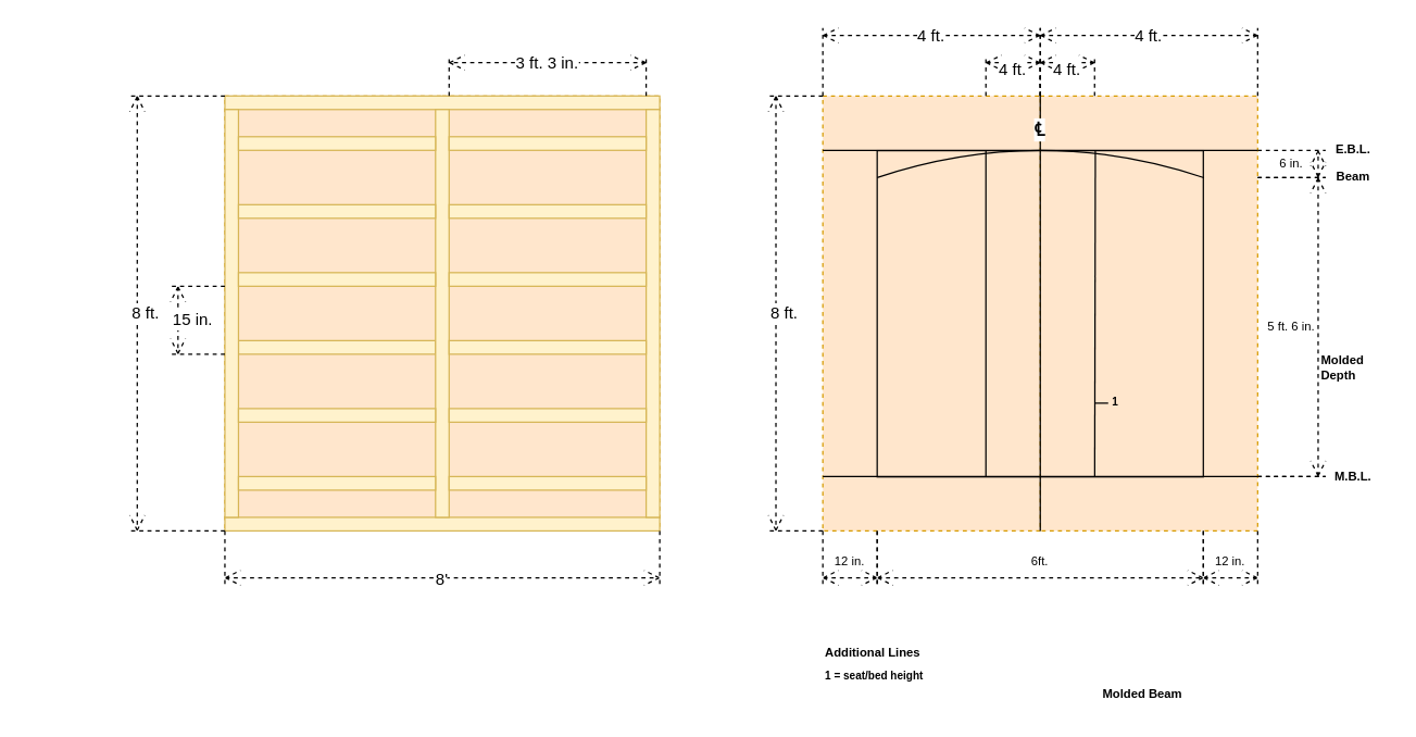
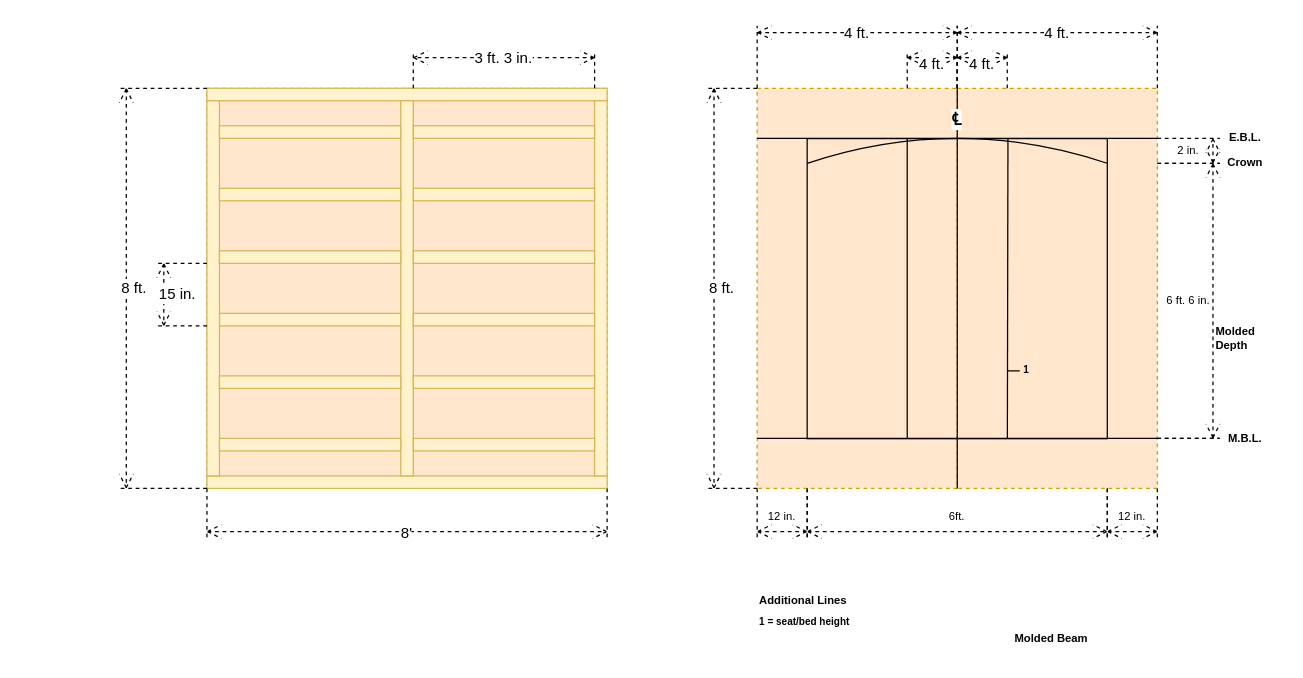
  <mxCell id="0" />
  <mxCell id="1" parent="0" />
  <mxCell id="2" value="" style="rounded=0;whiteSpace=wrap;html=1;fillColor=#ffe6cc;strokeColor=#d79b00;dashed=1;strokeWidth=1;perimeterSpacing=18;" vertex="1" parent="1"><mxGeometry x="765" y="70" width="160" height="320" as="geometry" /></mxCell>
  <mxCell id="3" value="" style="rounded=0;whiteSpace=wrap;html=1;fillColor=#ffe6cc;strokeColor=#d79b00;dashed=1;" vertex="1" parent="1"><mxGeometry x="605" y="70" width="160" height="320" as="geometry" /></mxCell>
  <mxCell id="4" value="8 ft." style="shape=dimension;direction=south;whiteSpace=wrap;html=1;align=left;points=[];verticalAlign=middle;labelBackgroundColor=#ffffff;dashed=1;strokeColor=default;strokeWidth=1;fillColor=default;" vertex="1" parent="1"><mxGeometry x="565" y="70" width="40" height="320" as="geometry" /></mxCell>
  <mxCell id="5" value="" style="whiteSpace=wrap;html=1;aspect=fixed;strokeColor=default;strokeWidth=1;fillColor=none;" vertex="1" parent="1"><mxGeometry x="645" y="110.24" width="240" height="240" as="geometry" /></mxCell>
  <mxCell id="6" value="12 in." style="shape=dimension;whiteSpace=wrap;html=1;align=center;points=[];verticalAlign=middle;spacingBottom=-5;labelBackgroundColor=#ffffff;dashed=1;strokeColor=default;strokeWidth=1;fillColor=default;fontSize=9;horizontal=1;" vertex="1" parent="1"><mxGeometry x="605" y="390" width="40" height="40" as="geometry" /></mxCell>
  <mxCell id="7" value="12 in." style="shape=dimension;whiteSpace=wrap;html=1;align=center;points=[];verticalAlign=middle;spacingBottom=-5;labelBackgroundColor=#ffffff;dashed=1;strokeColor=default;strokeWidth=1;fillColor=default;fontSize=9;horizontal=1;" vertex="1" parent="1"><mxGeometry x="885" y="390" width="40" height="40" as="geometry" /></mxCell>
  <mxCell id="8" value="6ft. " style="shape=dimension;whiteSpace=wrap;html=1;align=center;points=[];verticalAlign=middle;spacingBottom=-5;labelBackgroundColor=#ffffff;dashed=1;strokeColor=default;strokeWidth=1;fillColor=default;fontSize=9;horizontal=1;" vertex="1" parent="1"><mxGeometry x="645" y="390" width="240" height="40" as="geometry" /></mxCell>
  <mxCell id="9" value="" style="curved=1;endArrow=none;html=1;rounded=0;fontSize=9;strokeColor=#000000;endFill=0;entryX=1.002;entryY=0.334;entryDx=0;entryDy=0;entryPerimeter=0;" edge="1" parent="1"><mxGeometry width="50" height="50" relative="1" as="geometry"><mxPoint x="645" y="130" as="sourcePoint" /><mxPoint x="885.48" y="130.16" as="targetPoint" /><Array as="points"><mxPoint x="765" y="90" /></Array></mxGeometry></mxCell>
- <mxCell id="10" value="6 in." style="shape=dimension;direction=north;whiteSpace=wrap;html=1;align=center;points=[];verticalAlign=middle;labelBackgroundColor=#ffffff;dashed=1;fontSize=9;strokeColor=default;strokeWidth=1;fillColor=none;" vertex="1" parent="1"><mxGeometry x="925" y="110" width="50" height="20" as="geometry" /></mxCell>
- <mxCell id="11" value="Beam" style="text;html=1;align=center;verticalAlign=middle;resizable=0;points=[];autosize=1;strokeColor=none;fillColor=none;fontSize=9;fontStyle=1" vertex="1" parent="1"><mxGeometry x="970" y="120" width="50" height="20" as="geometry" /></mxCell>
+ <mxCell id="10" value="2 in." style="shape=dimension;direction=north;whiteSpace=wrap;html=1;align=center;points=[];verticalAlign=middle;labelBackgroundColor=#ffffff;dashed=1;fontSize=9;strokeColor=default;strokeWidth=1;fillColor=none;" vertex="1" parent="1"><mxGeometry x="925" y="110" width="50" height="20" as="geometry" /></mxCell>
+ <mxCell id="11" value="Crown" style="text;html=1;align=center;verticalAlign=middle;resizable=0;points=[];autosize=1;strokeColor=none;fillColor=none;fontSize=9;fontStyle=1" vertex="1" parent="1"><mxGeometry x="970" y="120" width="50" height="20" as="geometry" /></mxCell>
  <mxCell id="12" value="" style="endArrow=none;html=1;rounded=0;fontSize=9;strokeColor=#000000;startArrow=none;" edge="1" parent="1"><mxGeometry width="50" height="50" relative="1" as="geometry"><mxPoint x="765" y="70" as="sourcePoint" /><mxPoint x="765" y="390" as="targetPoint" /></mxGeometry></mxCell>
  <mxCell id="13" value="&lt;div align=&quot;center&quot;&gt;&lt;font size=&quot;1&quot;&gt;&lt;b&gt;&lt;span class=&quot;box&quot; style=&quot;font-size: 14px&quot;&gt;℄&lt;/span&gt;&lt;/b&gt;&lt;/font&gt;&lt;font size=&quot;1&quot;&gt;&lt;b&gt;&lt;span class=&quot;box&quot; style=&quot;font-size: 14px&quot;&gt;&lt;span class=&quot;box&quot;&gt;&lt;/span&gt; &lt;/span&gt;&lt;/b&gt;&lt;/font&gt;&lt;/div&gt;" style="text;whiteSpace=wrap;html=1;fontSize=9;align=center;labelBackgroundColor=default;spacing=2;spacingRight=0;" vertex="1" parent="1"><mxGeometry x="750" y="80" width="30" height="30" as="geometry" /></mxCell>
  <mxCell id="14" value="" style="endArrow=none;html=1;rounded=0;fontSize=9;strokeColor=#000000;startArrow=none;exitX=0.669;exitY=-0.002;exitDx=0;exitDy=0;exitPerimeter=0;entryX=0.667;entryY=1;entryDx=0;entryDy=0;entryPerimeter=0;" edge="1" parent="1" source="5" target="5"><mxGeometry width="50" height="50" relative="1" as="geometry"><mxPoint x="1245" y="20.24" as="sourcePoint" /><mxPoint x="1245" y="360.24" as="targetPoint" /></mxGeometry></mxCell>
  <mxCell id="15" value="" style="endArrow=none;html=1;rounded=0;fontSize=9;strokeColor=#000000;startArrow=none;" edge="1" parent="1"><mxGeometry width="50" height="50" relative="1" as="geometry"><mxPoint x="725" y="110" as="sourcePoint" /><mxPoint x="725" y="350" as="targetPoint" /></mxGeometry></mxCell>
  <mxCell id="16" value="" style="endArrow=none;html=1;rounded=0;fontSize=9;strokeColor=#000000;startArrow=none;entryX=0.125;entryY=0;entryDx=0;entryDy=0;entryPerimeter=0;" edge="1" parent="1" target="4"><mxGeometry width="50" height="50" relative="1" as="geometry"><mxPoint x="925" y="110" as="sourcePoint" /><mxPoint x="735" y="360" as="targetPoint" /></mxGeometry></mxCell>
  <mxCell id="17" value="" style="endArrow=none;html=1;rounded=0;fontSize=9;strokeColor=#000000;startArrow=none;entryX=0.125;entryY=0;entryDx=0;entryDy=0;entryPerimeter=0;" edge="1" parent="1"><mxGeometry width="50" height="50" relative="1" as="geometry"><mxPoint x="925" y="350" as="sourcePoint" /><mxPoint x="605" y="350" as="targetPoint" /></mxGeometry></mxCell>
  <mxCell id="18" value="E.B.L." style="text;html=1;align=center;verticalAlign=middle;resizable=0;points=[];autosize=1;strokeColor=none;fillColor=none;fontSize=9;fontStyle=1" vertex="1" parent="1"><mxGeometry x="970" y="100" width="50" height="20" as="geometry" /></mxCell>
  <mxCell id="19" value="M.B.L." style="text;html=1;align=center;verticalAlign=middle;resizable=0;points=[];autosize=1;strokeColor=none;fillColor=none;fontSize=9;fontStyle=1" vertex="1" parent="1"><mxGeometry x="970" y="340" width="50" height="20" as="geometry" /></mxCell>
  <mxCell id="20" value="" style="endArrow=none;dashed=1;html=1;rounded=0;fontSize=14;strokeColor=#000000;" edge="1" parent="1"><mxGeometry width="50" height="50" relative="1" as="geometry"><mxPoint x="925" y="350" as="sourcePoint" /><mxPoint x="975" y="350" as="targetPoint" /></mxGeometry></mxCell>
  <mxCell id="21" value="Molded Beam" style="text;html=1;align=center;verticalAlign=middle;resizable=0;points=[];autosize=1;strokeColor=none;fillColor=none;fontSize=9;fontStyle=1" vertex="1" parent="1"><mxGeometry x="795" y="500" width="90" height="20" as="geometry" /></mxCell>
- <mxCell id="22" value="5 ft. 6 in." style="shape=dimension;direction=north;whiteSpace=wrap;html=1;align=center;points=[];verticalAlign=middle;labelBackgroundColor=#ffffff;dashed=1;fontSize=9;strokeColor=default;strokeWidth=1;fillColor=none;" vertex="1" parent="1"><mxGeometry x="925" y="130" width="50" height="220" as="geometry" /></mxCell>
+ <mxCell id="22" value="6 ft. 6 in." style="shape=dimension;direction=north;whiteSpace=wrap;html=1;align=center;points=[];verticalAlign=middle;labelBackgroundColor=#ffffff;dashed=1;fontSize=9;strokeColor=default;strokeWidth=1;fillColor=none;" vertex="1" parent="1"><mxGeometry x="925" y="130" width="50" height="220" as="geometry" /></mxCell>
  <mxCell id="23" value="&lt;div align=&quot;left&quot;&gt;Molded&lt;/div&gt;&lt;div align=&quot;left&quot;&gt;Depth&lt;br&gt;&lt;/div&gt;" style="text;html=1;align=left;verticalAlign=middle;resizable=0;points=[];autosize=1;strokeColor=none;fillColor=none;fontSize=9;fontStyle=1" vertex="1" parent="1"><mxGeometry x="970" y="255" width="50" height="30" as="geometry" /></mxCell>
  <mxCell id="24" value="4 ft." style="shape=dimension;direction=west;whiteSpace=wrap;html=1;align=center;points=[];verticalAlign=top;spacingTop=-8;labelBackgroundColor=#ffffff;dashed=1;strokeColor=default;strokeWidth=1;fillColor=default;" vertex="1" parent="1"><mxGeometry x="605" y="20" width="160" height="50" as="geometry" /></mxCell>
  <mxCell id="25" value="4 ft." style="shape=dimension;direction=west;whiteSpace=wrap;html=1;align=center;points=[];verticalAlign=top;spacingTop=-8;labelBackgroundColor=#ffffff;dashed=1;strokeColor=default;strokeWidth=1;fillColor=default;" vertex="1" parent="1"><mxGeometry x="765" y="20" width="160" height="50" as="geometry" /></mxCell>
  <mxCell id="26" value="4 ft." style="shape=dimension;direction=west;whiteSpace=wrap;html=1;align=center;points=[];verticalAlign=middle;spacingTop=-8;labelBackgroundColor=#ffffff;dashed=1;strokeColor=default;strokeWidth=1;fillColor=default;" vertex="1" parent="1"><mxGeometry x="765" y="40" width="40" height="30" as="geometry" /></mxCell>
  <mxCell id="27" value="4 ft." style="shape=dimension;direction=west;whiteSpace=wrap;html=1;align=center;points=[];verticalAlign=middle;spacingTop=-8;labelBackgroundColor=#ffffff;dashed=1;strokeColor=default;strokeWidth=1;fillColor=default;" vertex="1" parent="1"><mxGeometry x="725" y="40" width="40" height="30" as="geometry" /></mxCell>
  <mxCell id="28" value="" style="endArrow=none;html=1;rounded=0;fontSize=6;strokeColor=#000000;" edge="1" parent="1"><mxGeometry x="440" y="-40" width="50" height="50" relative="1" as="geometry"><mxPoint x="805" y="296" as="sourcePoint" /><mxPoint x="815" y="296" as="targetPoint" /><Array as="points"><mxPoint x="815" y="296" /></Array></mxGeometry></mxCell>
  <mxCell id="29" value="&lt;font style=&quot;font-size: 8px&quot;&gt;&lt;b&gt;1&lt;/b&gt;&lt;/font&gt;" style="text;html=1;align=center;verticalAlign=middle;resizable=0;points=[];autosize=1;strokeColor=none;fillColor=none;fontSize=6;" vertex="1" parent="1"><mxGeometry x="810" y="290" width="20" height="10" as="geometry" /></mxCell>
  <mxCell id="30" value="&lt;div align=&quot;left&quot;&gt;Additional Lines&lt;br&gt;&lt;/div&gt;" style="text;html=1;align=left;verticalAlign=middle;resizable=0;points=[];autosize=1;strokeColor=none;fillColor=none;fontSize=9;fontStyle=1" vertex="1" parent="1"><mxGeometry x="605" y="470" width="100" height="20" as="geometry" /></mxCell>
  <mxCell id="31" value="&lt;div&gt;&lt;font style=&quot;font-size: 8px&quot;&gt;1 = seat/bed height&lt;/font&gt;&lt;/div&gt;" style="text;html=1;align=left;verticalAlign=top;resizable=0;points=[];autosize=1;strokeColor=none;fillColor=none;fontSize=9;fontStyle=1" vertex="1" parent="1"><mxGeometry x="605" y="485" width="100" height="20" as="geometry" /></mxCell>
  <mxCell id="32" value="" style="group" vertex="1" connectable="0" parent="1"><mxGeometry x="95" y="40" width="390" height="390" as="geometry" /></mxCell>
  <mxCell id="33" value="" style="rounded=0;whiteSpace=wrap;html=1;fillColor=#ffe6cc;strokeColor=#d79b00;dashed=1;strokeWidth=1;perimeterSpacing=18;" vertex="1" parent="32"><mxGeometry x="230" y="30" width="160" height="320" as="geometry" /></mxCell>
  <mxCell id="34" value="" style="rounded=0;whiteSpace=wrap;html=1;fillColor=#ffe6cc;strokeColor=#d79b00;dashed=1;" vertex="1" parent="32"><mxGeometry x="70" y="30" width="160" height="320" as="geometry" /></mxCell>
  <mxCell id="35" value="" style="rounded=0;whiteSpace=wrap;html=1;strokeColor=#d6b656;fillColor=#fff2cc;" vertex="1" parent="32"><mxGeometry x="70" y="340" width="320" height="10" as="geometry" /></mxCell>
  <mxCell id="36" value="" style="rounded=0;whiteSpace=wrap;html=1;strokeColor=#d6b656;fillColor=#fff2cc;" vertex="1" parent="32"><mxGeometry x="70" y="30" width="320" height="10" as="geometry" /></mxCell>
  <mxCell id="37" value="" style="rounded=0;whiteSpace=wrap;html=1;strokeColor=#d6b656;fillColor=#fff2cc;" vertex="1" parent="32"><mxGeometry x="80" y="210" width="145" height="10" as="geometry" /></mxCell>
  <mxCell id="38" value="" style="rounded=0;whiteSpace=wrap;html=1;strokeColor=#d6b656;fillColor=#fff2cc;rotation=-90;" vertex="1" parent="32"><mxGeometry x="235" y="185" width="300" height="10" as="geometry" /></mxCell>
  <mxCell id="39" value="" style="rounded=0;whiteSpace=wrap;html=1;strokeColor=#d6b656;fillColor=#fff2cc;rotation=90;" vertex="1" parent="32"><mxGeometry x="-75" y="185" width="300" height="10" as="geometry" /></mxCell>
  <mxCell id="40" value="" style="rounded=0;whiteSpace=wrap;html=1;strokeColor=#d6b656;fillColor=#fff2cc;rotation=90;" vertex="1" parent="32"><mxGeometry x="80" y="185" width="300" height="10" as="geometry" /></mxCell>
  <mxCell id="41" value="" style="rounded=0;whiteSpace=wrap;html=1;strokeColor=#d6b656;fillColor=#fff2cc;" vertex="1" parent="32"><mxGeometry x="80" y="160" width="145" height="10" as="geometry" /></mxCell>
  <mxCell id="42" value="" style="rounded=0;whiteSpace=wrap;html=1;strokeColor=#d6b656;fillColor=#fff2cc;" vertex="1" parent="32"><mxGeometry x="80" y="110" width="145" height="10" as="geometry" /></mxCell>
  <mxCell id="43" value="" style="rounded=0;whiteSpace=wrap;html=1;strokeColor=#d6b656;fillColor=#fff2cc;" vertex="1" parent="32"><mxGeometry x="80" y="60" width="145" height="10" as="geometry" /></mxCell>
  <mxCell id="44" value="" style="rounded=0;whiteSpace=wrap;html=1;strokeColor=#d6b656;fillColor=#fff2cc;" vertex="1" parent="32"><mxGeometry x="80" y="260" width="145" height="10" as="geometry" /></mxCell>
  <mxCell id="45" value="" style="rounded=0;whiteSpace=wrap;html=1;strokeColor=#d6b656;fillColor=#fff2cc;" vertex="1" parent="32"><mxGeometry x="235" y="210" width="145" height="10" as="geometry" /></mxCell>
  <mxCell id="46" value="" style="rounded=0;whiteSpace=wrap;html=1;strokeColor=#d6b656;fillColor=#fff2cc;" vertex="1" parent="32"><mxGeometry x="235" y="160" width="145" height="10" as="geometry" /></mxCell>
  <mxCell id="47" value="" style="rounded=0;whiteSpace=wrap;html=1;strokeColor=#d6b656;fillColor=#fff2cc;" vertex="1" parent="32"><mxGeometry x="235" y="110" width="145" height="10" as="geometry" /></mxCell>
  <mxCell id="48" value="" style="rounded=0;whiteSpace=wrap;html=1;strokeColor=#d6b656;fillColor=#fff2cc;" vertex="1" parent="32"><mxGeometry x="235" y="60" width="145" height="10" as="geometry" /></mxCell>
  <mxCell id="49" value="" style="rounded=0;whiteSpace=wrap;html=1;strokeColor=#d6b656;fillColor=#fff2cc;" vertex="1" parent="32"><mxGeometry x="235" y="260" width="145" height="10" as="geometry" /></mxCell>
  <mxCell id="50" value="" style="rounded=0;whiteSpace=wrap;html=1;strokeColor=#d6b656;fillColor=#fff2cc;" vertex="1" parent="32"><mxGeometry x="80" y="310" width="145" height="10" as="geometry" /></mxCell>
  <mxCell id="51" value="" style="rounded=0;whiteSpace=wrap;html=1;strokeColor=#d6b656;fillColor=#fff2cc;" vertex="1" parent="32"><mxGeometry x="235" y="310" width="145" height="10" as="geometry" /></mxCell>
  <mxCell id="52" value="15 in." style="shape=dimension;direction=south;whiteSpace=wrap;html=1;align=left;points=[];verticalAlign=middle;labelBackgroundColor=#ffffff;dashed=1;strokeColor=default;strokeWidth=1;fillColor=default;" vertex="1" parent="32"><mxGeometry x="30" y="170" width="40" height="50" as="geometry" /></mxCell>
  <mxCell id="53" value="8 ft." style="shape=dimension;direction=south;whiteSpace=wrap;html=1;align=left;points=[];verticalAlign=middle;labelBackgroundColor=#ffffff;dashed=1;strokeColor=default;strokeWidth=1;fillColor=default;" vertex="1" parent="32"><mxGeometry y="30" width="70" height="320" as="geometry" /></mxCell>
  <mxCell id="54" value="8'" style="shape=dimension;whiteSpace=wrap;html=1;align=center;points=[];verticalAlign=bottom;spacingBottom=-5;labelBackgroundColor=#ffffff;dashed=1;strokeColor=default;strokeWidth=1;fillColor=default;" vertex="1" parent="32"><mxGeometry x="70" y="350" width="320" height="40" as="geometry" /></mxCell>
  <mxCell id="55" value="3 ft. 3 in." style="shape=dimension;direction=west;whiteSpace=wrap;html=1;align=center;points=[];verticalAlign=top;spacingTop=-8;labelBackgroundColor=#ffffff;dashed=1;strokeColor=default;strokeWidth=1;fillColor=default;" vertex="1" parent="32"><mxGeometry x="235" width="145" height="30" as="geometry" /></mxCell>
